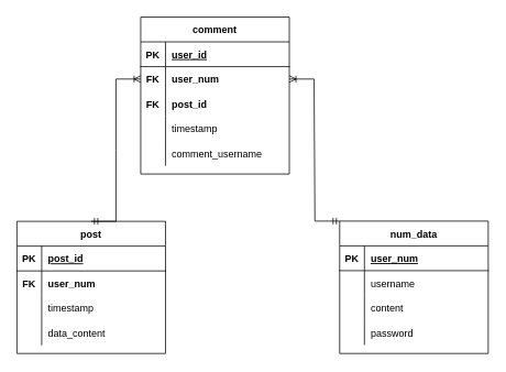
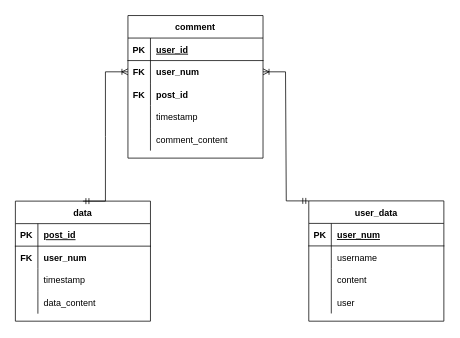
  <mxCell id="0" />
  <mxCell id="1" parent="0" />
- <mxCell id="2" value="num_data" style="shape=table;startSize=30;container=1;collapsible=1;childLayout=tableLayout;fixedRows=1;rowLines=0;fontStyle=1;align=center;resizeLast=1;" vertex="1" parent="1"><mxGeometry x="411" y="267" width="180" height="160.3" as="geometry" /></mxCell>
+ <mxCell id="2" value="user_data" style="shape=table;startSize=30;container=1;collapsible=1;childLayout=tableLayout;fixedRows=1;rowLines=0;fontStyle=1;align=center;resizeLast=1;" vertex="1" parent="1"><mxGeometry x="411" y="267" width="180" height="160.3" as="geometry" /></mxCell>
  <mxCell id="3" value="" style="shape=tableRow;horizontal=0;startSize=0;swimlaneHead=0;swimlaneBody=0;fillColor=none;collapsible=0;dropTarget=0;points=[[0,0.5],[1,0.5]];portConstraint=eastwest;top=0;left=0;right=0;bottom=1;" vertex="1" parent="2"><mxGeometry y="30" width="180" height="30" as="geometry" /></mxCell>
  <mxCell id="4" value="PK" style="shape=partialRectangle;connectable=0;fillColor=none;top=0;left=0;bottom=0;right=0;fontStyle=1;overflow=hidden;" vertex="1" parent="3"><mxGeometry width="30" height="30" as="geometry"><mxRectangle width="30" height="30" as="alternateBounds" /></mxGeometry></mxCell>
  <mxCell id="5" value="user_num" style="shape=partialRectangle;connectable=0;fillColor=none;top=0;left=0;bottom=0;right=0;align=left;spacingLeft=6;fontStyle=5;overflow=hidden;" vertex="1" parent="3"><mxGeometry x="30" width="150" height="30" as="geometry"><mxRectangle width="150" height="30" as="alternateBounds" /></mxGeometry></mxCell>
  <mxCell id="6" value="" style="shape=tableRow;horizontal=0;startSize=0;swimlaneHead=0;swimlaneBody=0;fillColor=none;collapsible=0;dropTarget=0;points=[[0,0.5],[1,0.5]];portConstraint=eastwest;top=0;left=0;right=0;bottom=0;" vertex="1" parent="2"><mxGeometry y="60" width="180" height="30" as="geometry" /></mxCell>
  <mxCell id="7" value="" style="shape=partialRectangle;connectable=0;fillColor=none;top=0;left=0;bottom=0;right=0;editable=1;overflow=hidden;" vertex="1" parent="6"><mxGeometry width="30" height="30" as="geometry"><mxRectangle width="30" height="30" as="alternateBounds" /></mxGeometry></mxCell>
  <mxCell id="8" value="username" style="shape=partialRectangle;connectable=0;fillColor=none;top=0;left=0;bottom=0;right=0;align=left;spacingLeft=6;overflow=hidden;" vertex="1" parent="6"><mxGeometry x="30" width="150" height="30" as="geometry"><mxRectangle width="150" height="30" as="alternateBounds" /></mxGeometry></mxCell>
  <mxCell id="9" value="" style="shape=tableRow;horizontal=0;startSize=0;swimlaneHead=0;swimlaneBody=0;fillColor=none;collapsible=0;dropTarget=0;points=[[0,0.5],[1,0.5]];portConstraint=eastwest;top=0;left=0;right=0;bottom=0;" vertex="1" parent="2"><mxGeometry y="90" width="180" height="30" as="geometry" /></mxCell>
  <mxCell id="10" value="" style="shape=partialRectangle;connectable=0;fillColor=none;top=0;left=0;bottom=0;right=0;editable=1;overflow=hidden;" vertex="1" parent="9"><mxGeometry width="30" height="30" as="geometry"><mxRectangle width="30" height="30" as="alternateBounds" /></mxGeometry></mxCell>
  <mxCell id="11" value="content" style="shape=partialRectangle;connectable=0;fillColor=none;top=0;left=0;bottom=0;right=0;align=left;spacingLeft=6;overflow=hidden;" vertex="1" parent="9"><mxGeometry x="30" width="150" height="30" as="geometry"><mxRectangle width="150" height="30" as="alternateBounds" /></mxGeometry></mxCell>
  <mxCell id="12" value="" style="shape=tableRow;horizontal=0;startSize=0;swimlaneHead=0;swimlaneBody=0;fillColor=none;collapsible=0;dropTarget=0;points=[[0,0.5],[1,0.5]];portConstraint=eastwest;top=0;left=0;right=0;bottom=0;" vertex="1" parent="2"><mxGeometry y="120" width="180" height="30" as="geometry" /></mxCell>
  <mxCell id="13" value="" style="shape=partialRectangle;connectable=0;fillColor=none;top=0;left=0;bottom=0;right=0;editable=1;overflow=hidden;" vertex="1" parent="12"><mxGeometry width="30" height="30" as="geometry"><mxRectangle width="30" height="30" as="alternateBounds" /></mxGeometry></mxCell>
- <mxCell id="14" value="password" style="shape=partialRectangle;connectable=0;fillColor=none;top=0;left=0;bottom=0;right=0;align=left;spacingLeft=6;overflow=hidden;" vertex="1" parent="12"><mxGeometry x="30" width="150" height="30" as="geometry"><mxRectangle width="150" height="30" as="alternateBounds" /></mxGeometry></mxCell>
- <mxCell id="15" value="post" style="shape=table;startSize=30;container=1;collapsible=1;childLayout=tableLayout;fixedRows=1;rowLines=0;fontStyle=1;align=center;resizeLast=1;" vertex="1" parent="1"><mxGeometry x="20" y="267.3" width="180" height="160" as="geometry"><mxRectangle x="512" y="102" width="53" height="30" as="alternateBounds" /></mxGeometry></mxCell>
+ <mxCell id="14" value="user" style="shape=partialRectangle;connectable=0;fillColor=none;top=0;left=0;bottom=0;right=0;align=left;spacingLeft=6;overflow=hidden;" vertex="1" parent="12"><mxGeometry x="30" width="150" height="30" as="geometry"><mxRectangle width="150" height="30" as="alternateBounds" /></mxGeometry></mxCell>
+ <mxCell id="15" value="data" style="shape=table;startSize=30;container=1;collapsible=1;childLayout=tableLayout;fixedRows=1;rowLines=0;fontStyle=1;align=center;resizeLast=1;" vertex="1" parent="1"><mxGeometry x="20" y="267.3" width="180" height="160" as="geometry"><mxRectangle x="512" y="102" width="53" height="30" as="alternateBounds" /></mxGeometry></mxCell>
  <mxCell id="16" value="" style="shape=tableRow;horizontal=0;startSize=0;swimlaneHead=0;swimlaneBody=0;fillColor=none;collapsible=0;dropTarget=0;points=[[0,0.5],[1,0.5]];portConstraint=eastwest;top=0;left=0;right=0;bottom=1;" vertex="1" parent="15"><mxGeometry y="30" width="180" height="30" as="geometry" /></mxCell>
  <mxCell id="17" value="PK" style="shape=partialRectangle;connectable=0;fillColor=none;top=0;left=0;bottom=0;right=0;fontStyle=1;overflow=hidden;" vertex="1" parent="16"><mxGeometry width="30" height="30" as="geometry"><mxRectangle width="30" height="30" as="alternateBounds" /></mxGeometry></mxCell>
  <mxCell id="18" value="post_id" style="shape=partialRectangle;connectable=0;fillColor=none;top=0;left=0;bottom=0;right=0;align=left;spacingLeft=6;fontStyle=5;overflow=hidden;" vertex="1" parent="16"><mxGeometry x="30" width="150" height="30" as="geometry"><mxRectangle width="150" height="30" as="alternateBounds" /></mxGeometry></mxCell>
  <mxCell id="19" value="" style="shape=tableRow;horizontal=0;startSize=0;swimlaneHead=0;swimlaneBody=0;fillColor=none;collapsible=0;dropTarget=0;points=[[0,0.5],[1,0.5]];portConstraint=eastwest;top=0;left=0;right=0;bottom=0;fontStyle=1" vertex="1" parent="15"><mxGeometry y="60" width="180" height="30" as="geometry" /></mxCell>
  <mxCell id="20" value="FK" style="shape=partialRectangle;connectable=0;fillColor=none;top=0;left=0;bottom=0;right=0;editable=1;overflow=hidden;fontStyle=1" vertex="1" parent="19"><mxGeometry width="30" height="30" as="geometry"><mxRectangle width="30" height="30" as="alternateBounds" /></mxGeometry></mxCell>
  <mxCell id="21" value="user_num" style="shape=partialRectangle;connectable=0;fillColor=none;top=0;left=0;bottom=0;right=0;align=left;spacingLeft=6;overflow=hidden;fontStyle=1" vertex="1" parent="19"><mxGeometry x="30" width="150" height="30" as="geometry"><mxRectangle width="150" height="30" as="alternateBounds" /></mxGeometry></mxCell>
  <mxCell id="22" value="" style="shape=tableRow;horizontal=0;startSize=0;swimlaneHead=0;swimlaneBody=0;fillColor=none;collapsible=0;dropTarget=0;points=[[0,0.5],[1,0.5]];portConstraint=eastwest;top=0;left=0;right=0;bottom=0;" vertex="1" parent="15"><mxGeometry y="90" width="180" height="30" as="geometry" /></mxCell>
  <mxCell id="23" value="" style="shape=partialRectangle;connectable=0;fillColor=none;top=0;left=0;bottom=0;right=0;editable=1;overflow=hidden;" vertex="1" parent="22"><mxGeometry width="30" height="30" as="geometry"><mxRectangle width="30" height="30" as="alternateBounds" /></mxGeometry></mxCell>
  <mxCell id="24" value="timestamp" style="shape=partialRectangle;connectable=0;fillColor=none;top=0;left=0;bottom=0;right=0;align=left;spacingLeft=6;overflow=hidden;" vertex="1" parent="22"><mxGeometry x="30" width="150" height="30" as="geometry"><mxRectangle width="150" height="30" as="alternateBounds" /></mxGeometry></mxCell>
  <mxCell id="25" value="" style="shape=tableRow;horizontal=0;startSize=0;swimlaneHead=0;swimlaneBody=0;fillColor=none;collapsible=0;dropTarget=0;points=[[0,0.5],[1,0.5]];portConstraint=eastwest;top=0;left=0;right=0;bottom=0;" vertex="1" parent="15"><mxGeometry y="120" width="180" height="30" as="geometry" /></mxCell>
  <mxCell id="26" value="" style="shape=partialRectangle;connectable=0;fillColor=none;top=0;left=0;bottom=0;right=0;editable=1;overflow=hidden;" vertex="1" parent="25"><mxGeometry width="30" height="30" as="geometry"><mxRectangle width="30" height="30" as="alternateBounds" /></mxGeometry></mxCell>
  <mxCell id="27" value="data_content" style="shape=partialRectangle;connectable=0;fillColor=none;top=0;left=0;bottom=0;right=0;align=left;spacingLeft=6;overflow=hidden;" vertex="1" parent="25"><mxGeometry x="30" width="150" height="30" as="geometry"><mxRectangle width="150" height="30" as="alternateBounds" /></mxGeometry></mxCell>
  <mxCell id="28" value="comment" style="shape=table;startSize=30;container=1;collapsible=1;childLayout=tableLayout;fixedRows=1;rowLines=0;fontStyle=1;align=center;resizeLast=1;" vertex="1" parent="1"><mxGeometry x="170" y="20" width="180" height="190" as="geometry" /></mxCell>
  <mxCell id="29" value="" style="shape=tableRow;horizontal=0;startSize=0;swimlaneHead=0;swimlaneBody=0;fillColor=none;collapsible=0;dropTarget=0;points=[[0,0.5],[1,0.5]];portConstraint=eastwest;top=0;left=0;right=0;bottom=1;" vertex="1" parent="28"><mxGeometry y="30" width="180" height="30" as="geometry" /></mxCell>
  <mxCell id="30" value="PK" style="shape=partialRectangle;connectable=0;fillColor=none;top=0;left=0;bottom=0;right=0;fontStyle=1;overflow=hidden;" vertex="1" parent="29"><mxGeometry width="30" height="30" as="geometry"><mxRectangle width="30" height="30" as="alternateBounds" /></mxGeometry></mxCell>
  <mxCell id="31" value="user_id" style="shape=partialRectangle;connectable=0;fillColor=none;top=0;left=0;bottom=0;right=0;align=left;spacingLeft=6;fontStyle=5;overflow=hidden;" vertex="1" parent="29"><mxGeometry x="30" width="150" height="30" as="geometry"><mxRectangle width="150" height="30" as="alternateBounds" /></mxGeometry></mxCell>
  <mxCell id="32" value="" style="shape=tableRow;horizontal=0;startSize=0;swimlaneHead=0;swimlaneBody=0;fillColor=none;collapsible=0;dropTarget=0;points=[[0,0.5],[1,0.5]];portConstraint=eastwest;top=0;left=0;right=0;bottom=0;" vertex="1" parent="28"><mxGeometry y="60" width="180" height="30" as="geometry" /></mxCell>
  <mxCell id="33" value="FK" style="shape=partialRectangle;connectable=0;fillColor=none;top=0;left=0;bottom=0;right=0;editable=1;overflow=hidden;fontStyle=1" vertex="1" parent="32"><mxGeometry width="30" height="30" as="geometry"><mxRectangle width="30" height="30" as="alternateBounds" /></mxGeometry></mxCell>
  <mxCell id="34" value="user_num" style="shape=partialRectangle;connectable=0;fillColor=none;top=0;left=0;bottom=0;right=0;align=left;spacingLeft=6;overflow=hidden;fontStyle=1" vertex="1" parent="32"><mxGeometry x="30" width="150" height="30" as="geometry"><mxRectangle width="150" height="30" as="alternateBounds" /></mxGeometry></mxCell>
  <mxCell id="35" value="" style="shape=tableRow;horizontal=0;startSize=0;swimlaneHead=0;swimlaneBody=0;fillColor=none;collapsible=0;dropTarget=0;points=[[0,0.5],[1,0.5]];portConstraint=eastwest;top=0;left=0;right=0;bottom=0;" vertex="1" parent="28"><mxGeometry y="90" width="180" height="30" as="geometry" /></mxCell>
  <mxCell id="36" value="FK" style="shape=partialRectangle;connectable=0;fillColor=none;top=0;left=0;bottom=0;right=0;editable=1;overflow=hidden;fontStyle=1" vertex="1" parent="35"><mxGeometry width="30" height="30" as="geometry"><mxRectangle width="30" height="30" as="alternateBounds" /></mxGeometry></mxCell>
  <mxCell id="37" value="post_id" style="shape=partialRectangle;connectable=0;fillColor=none;top=0;left=0;bottom=0;right=0;align=left;spacingLeft=6;overflow=hidden;fontStyle=1" vertex="1" parent="35"><mxGeometry x="30" width="150" height="30" as="geometry"><mxRectangle width="150" height="30" as="alternateBounds" /></mxGeometry></mxCell>
  <mxCell id="38" value="" style="shape=tableRow;horizontal=0;startSize=0;swimlaneHead=0;swimlaneBody=0;fillColor=none;collapsible=0;dropTarget=0;points=[[0,0.5],[1,0.5]];portConstraint=eastwest;top=0;left=0;right=0;bottom=0;" vertex="1" parent="28"><mxGeometry y="120" width="180" height="30" as="geometry" /></mxCell>
  <mxCell id="39" value="" style="shape=partialRectangle;connectable=0;fillColor=none;top=0;left=0;bottom=0;right=0;editable=1;overflow=hidden;" vertex="1" parent="38"><mxGeometry width="30" height="30" as="geometry"><mxRectangle width="30" height="30" as="alternateBounds" /></mxGeometry></mxCell>
  <mxCell id="40" value="timestamp" style="shape=partialRectangle;connectable=0;fillColor=none;top=0;left=0;bottom=0;right=0;align=left;spacingLeft=6;overflow=hidden;" vertex="1" parent="38"><mxGeometry x="30" width="150" height="30" as="geometry"><mxRectangle width="150" height="30" as="alternateBounds" /></mxGeometry></mxCell>
  <mxCell id="41" value="" style="shape=tableRow;horizontal=0;startSize=0;swimlaneHead=0;swimlaneBody=0;fillColor=none;collapsible=0;dropTarget=0;points=[[0,0.5],[1,0.5]];portConstraint=eastwest;top=0;left=0;right=0;bottom=0;" vertex="1" parent="28"><mxGeometry y="150" width="180" height="30" as="geometry" /></mxCell>
  <mxCell id="42" value="" style="shape=partialRectangle;connectable=0;fillColor=none;top=0;left=0;bottom=0;right=0;editable=1;overflow=hidden;" vertex="1" parent="41"><mxGeometry width="30" height="30" as="geometry"><mxRectangle width="30" height="30" as="alternateBounds" /></mxGeometry></mxCell>
- <mxCell id="43" value="comment_username" style="shape=partialRectangle;connectable=0;fillColor=none;top=0;left=0;bottom=0;right=0;align=left;spacingLeft=6;overflow=hidden;" vertex="1" parent="41"><mxGeometry x="30" width="150" height="30" as="geometry"><mxRectangle width="150" height="30" as="alternateBounds" /></mxGeometry></mxCell>
+ <mxCell id="43" value="comment_content" style="shape=partialRectangle;connectable=0;fillColor=none;top=0;left=0;bottom=0;right=0;align=left;spacingLeft=6;overflow=hidden;" vertex="1" parent="41"><mxGeometry x="30" width="150" height="30" as="geometry"><mxRectangle width="150" height="30" as="alternateBounds" /></mxGeometry></mxCell>
  <mxCell id="44" value="" style="edgeStyle=entityRelationEdgeStyle;fontSize=12;html=1;endArrow=ERoneToMany;startArrow=ERmandOne;rounded=0;exitX=0;exitY=0;exitDx=0;exitDy=0;entryX=1;entryY=0.5;entryDx=0;entryDy=0;" edge="1" parent="1" source="2" target="32"><mxGeometry width="100" height="100" relative="1" as="geometry"><mxPoint x="-15" y="181" as="sourcePoint" /><mxPoint x="85" y="81" as="targetPoint" /></mxGeometry></mxCell>
  <mxCell id="45" value="" style="edgeStyle=entityRelationEdgeStyle;fontSize=12;html=1;endArrow=ERoneToMany;startArrow=ERmandOne;rounded=0;exitX=0.5;exitY=0;exitDx=0;exitDy=0;entryX=0;entryY=0.5;entryDx=0;entryDy=0;" edge="1" parent="1" source="15" target="32"><mxGeometry width="100" height="100" relative="1" as="geometry"><mxPoint x="470" y="207" as="sourcePoint" /><mxPoint x="161" y="89" as="targetPoint" /></mxGeometry></mxCell>
